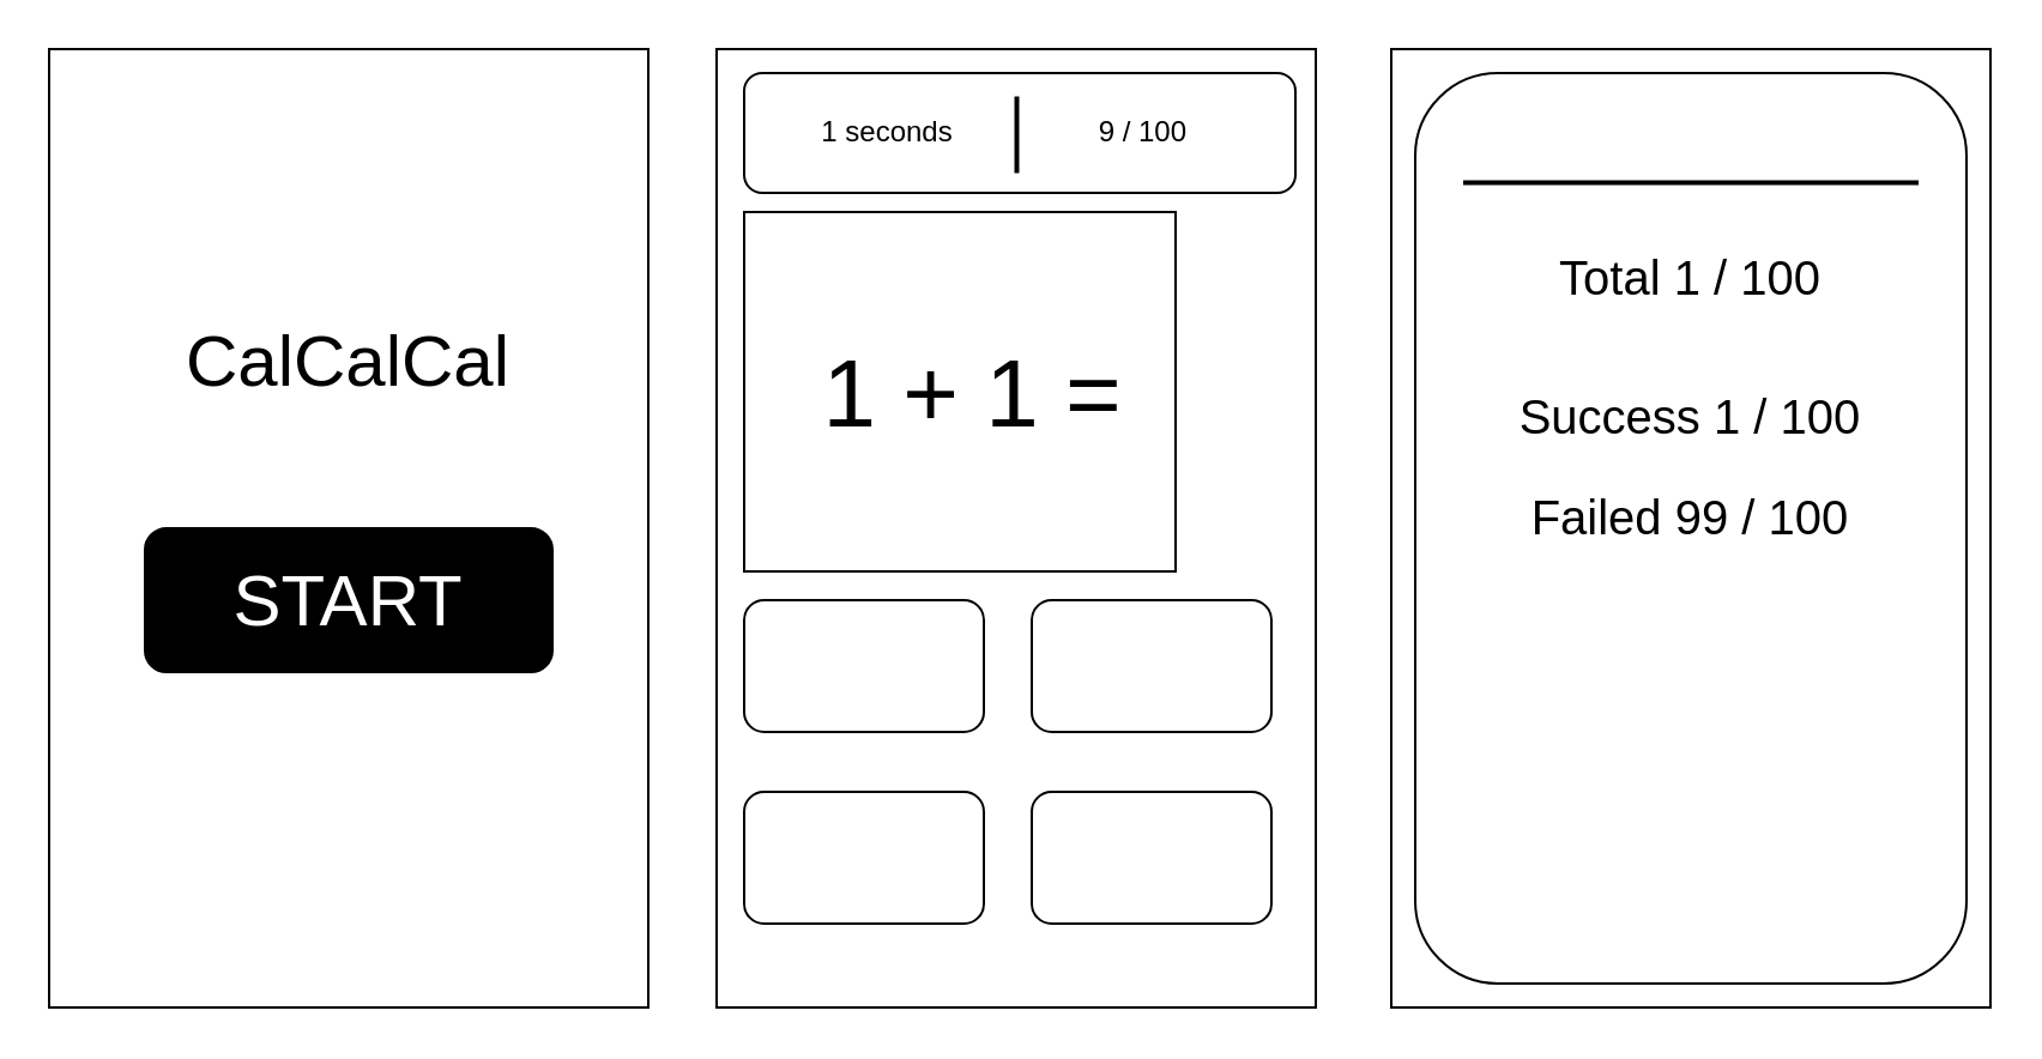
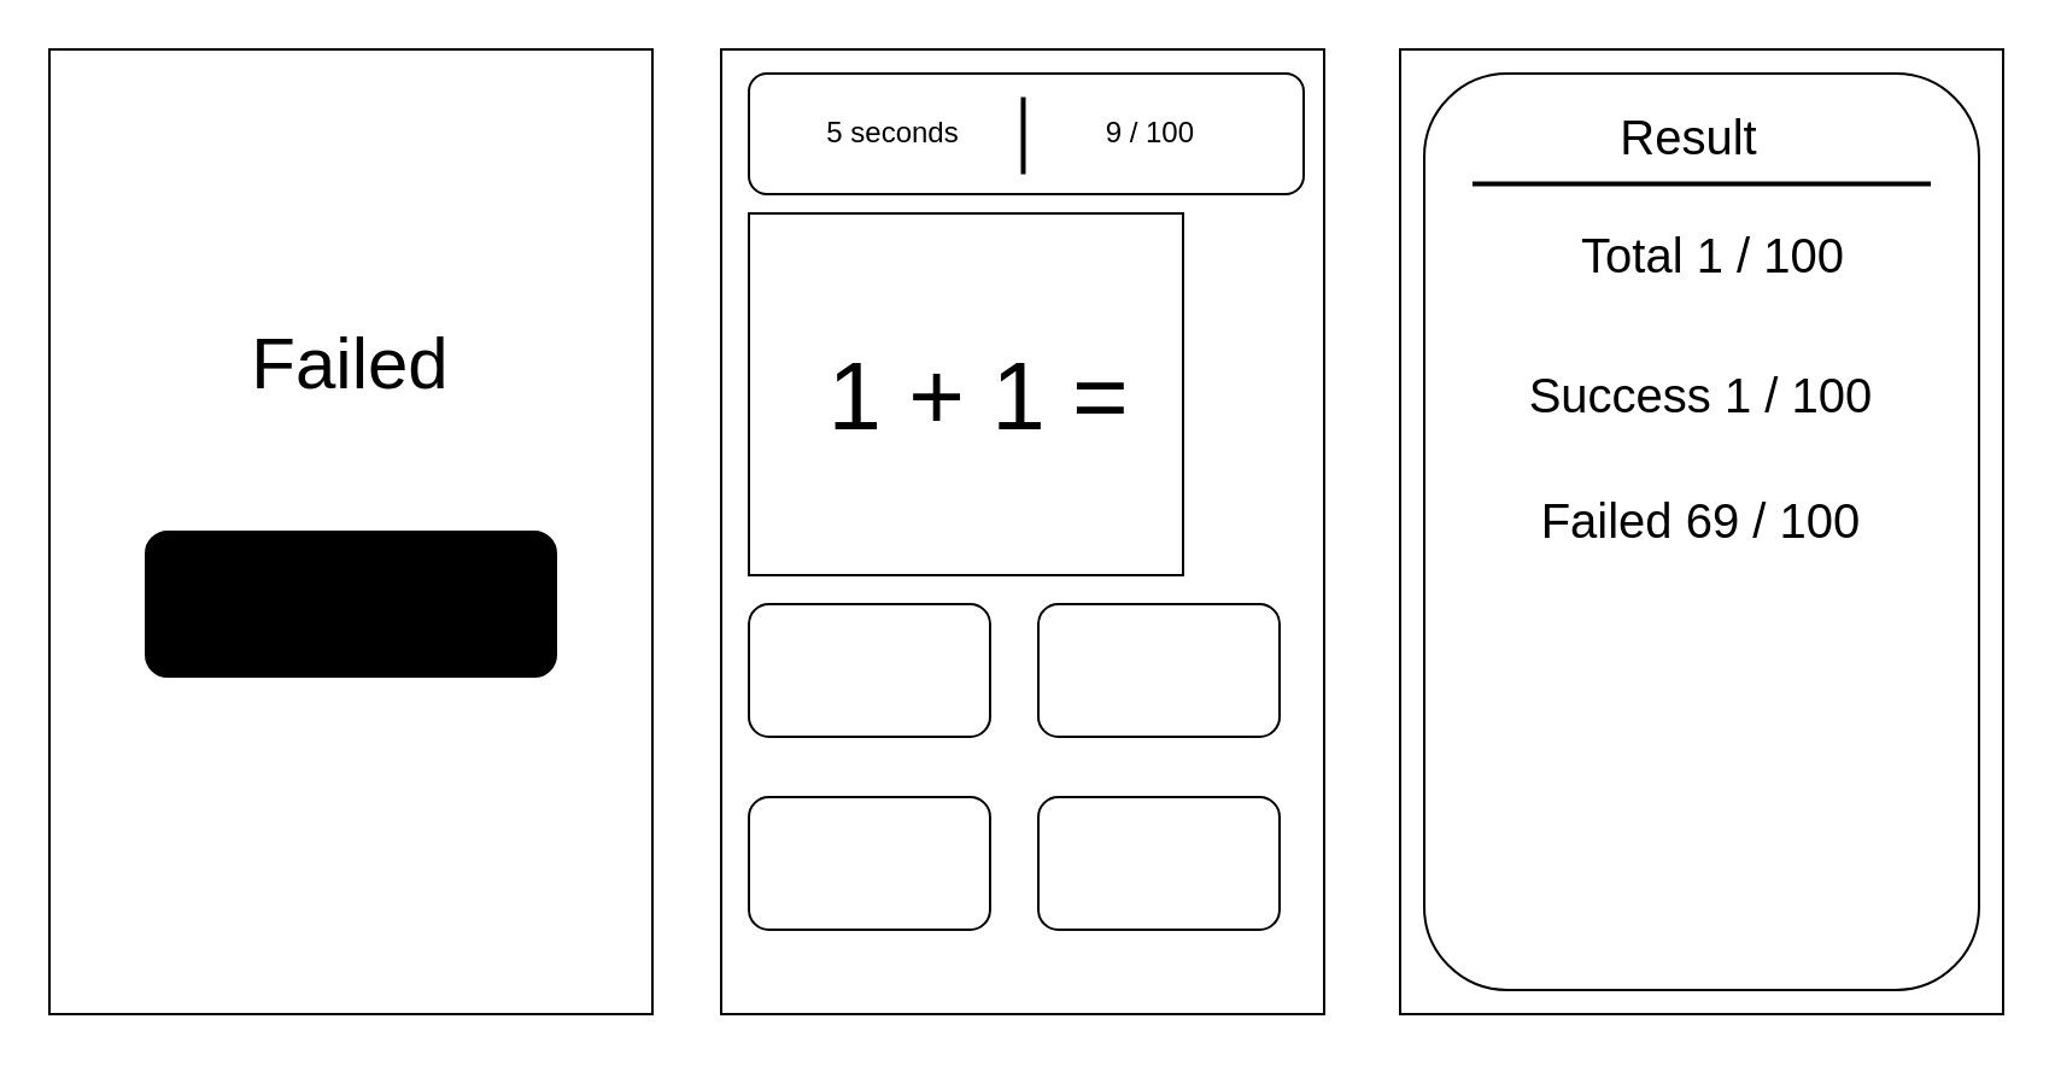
  <mxCell id="0" />
  <mxCell id="1" parent="0" />
  <mxCell id="2" value="" style="rounded=0;whiteSpace=wrap;html=1;" vertex="1" parent="1"><mxGeometry x="20" y="20" width="250" height="400" as="geometry" /></mxCell>
  <mxCell id="3" value="" style="rounded=0;whiteSpace=wrap;html=1;" vertex="1" parent="1"><mxGeometry x="298.5" y="20" width="250" height="400" as="geometry" /></mxCell>
  <mxCell id="4" value="" style="rounded=0;whiteSpace=wrap;html=1;" vertex="1" parent="1"><mxGeometry x="580" y="20" width="250" height="400" as="geometry" /></mxCell>
- <mxCell id="5" value="&lt;span style=&quot;font-size: 30px;&quot;&gt;CalCalCal&lt;/span&gt;" style="text;html=1;strokeColor=none;fillColor=none;align=center;verticalAlign=middle;whiteSpace=wrap;rounded=0;" vertex="1" parent="1"><mxGeometry x="65" y="130" width="160" height="40" as="geometry" /></mxCell>
+ <mxCell id="5" value="&lt;span style=&quot;font-size: 30px;&quot;&gt;Failed&lt;/span&gt;" style="text;html=1;strokeColor=none;fillColor=none;align=center;verticalAlign=middle;whiteSpace=wrap;rounded=0;" vertex="1" parent="1"><mxGeometry x="65" y="130" width="160" height="40" as="geometry" /></mxCell>
  <mxCell id="6" value="" style="rounded=1;whiteSpace=wrap;html=1;fillColor=#000000;" vertex="1" parent="1"><mxGeometry x="60" y="220" width="170" height="60" as="geometry" /></mxCell>
- <mxCell id="7" value="&lt;font color=&quot;#ffffff&quot; style=&quot;font-size: 30px;&quot;&gt;START&lt;/font&gt;" style="text;html=1;strokeColor=none;fillColor=none;align=center;verticalAlign=middle;whiteSpace=wrap;rounded=0;" vertex="1" parent="1"><mxGeometry x="60" y="235" width="170" height="30" as="geometry" /></mxCell>
  <mxCell id="8" value="" style="rounded=1;whiteSpace=wrap;html=1;" vertex="1" parent="1"><mxGeometry x="310" y="250" width="100" height="55" as="geometry" /></mxCell>
  <mxCell id="9" value="" style="rounded=1;whiteSpace=wrap;html=1;" vertex="1" parent="1"><mxGeometry x="430" y="250" width="100" height="55" as="geometry" /></mxCell>
  <mxCell id="10" value="" style="rounded=1;whiteSpace=wrap;html=1;" vertex="1" parent="1"><mxGeometry x="310" y="330" width="100" height="55" as="geometry" /></mxCell>
  <mxCell id="11" value="" style="rounded=1;whiteSpace=wrap;html=1;" vertex="1" parent="1"><mxGeometry x="430" y="330" width="100" height="55" as="geometry" /></mxCell>
  <mxCell id="12" value="&lt;font style=&quot;font-size: 40px;&quot;&gt;&amp;nbsp;1 + 1 =&lt;/font&gt;" style="rounded=0;whiteSpace=wrap;html=1;" vertex="1" parent="1"><mxGeometry x="310" y="88" width="180" height="150" as="geometry" /></mxCell>
  <mxCell id="13" value="" style="rounded=1;whiteSpace=wrap;html=1;" vertex="1" parent="1"><mxGeometry x="310" y="30" width="230" height="50" as="geometry" /></mxCell>
  <mxCell id="14" value="9 / 100 &amp;nbsp;" style="text;html=1;strokeColor=none;fillColor=none;align=center;verticalAlign=middle;whiteSpace=wrap;rounded=0;" vertex="1" parent="1"><mxGeometry x="420" y="40" width="120" height="30" as="geometry" /></mxCell>
- <mxCell id="15" value="1 seconds" style="text;html=1;strokeColor=none;fillColor=none;align=center;verticalAlign=middle;whiteSpace=wrap;rounded=0;" vertex="1" parent="1"><mxGeometry x="310" y="40" width="120" height="30" as="geometry" /></mxCell>
+ <mxCell id="15" value="5 seconds" style="text;html=1;strokeColor=none;fillColor=none;align=center;verticalAlign=middle;whiteSpace=wrap;rounded=0;" vertex="1" parent="1"><mxGeometry x="310" y="40" width="120" height="30" as="geometry" /></mxCell>
  <mxCell id="16" value="" style="line;strokeWidth=2;html=1;rotation=-90;" vertex="1" parent="1"><mxGeometry x="407.75" y="50.75" width="32" height="10" as="geometry" /></mxCell>
  <mxCell id="17" value="" style="rounded=1;whiteSpace=wrap;html=1;" vertex="1" parent="1"><mxGeometry x="590" y="30" width="230" height="380" as="geometry" /></mxCell>
+ <mxCell id="18" value="&lt;font style=&quot;font-size: 20px;&quot;&gt;Result&lt;/font&gt;" style="text;html=1;strokeColor=none;fillColor=none;align=center;verticalAlign=middle;whiteSpace=wrap;rounded=0;" vertex="1" parent="1"><mxGeometry x="670" y="40.75" width="60" height="30" as="geometry" /></mxCell>
  <mxCell id="19" value="" style="line;strokeWidth=2;html=1;" vertex="1" parent="1"><mxGeometry x="610" y="70.75" width="190" height="10" as="geometry" /></mxCell>
- <mxCell id="20" value="&lt;span style=&quot;font-size: 20px;&quot;&gt;Total 1 / 100&lt;/span&gt;" style="text;html=1;strokeColor=none;fillColor=none;align=center;verticalAlign=middle;whiteSpace=wrap;rounded=0;" vertex="1" parent="1"><mxGeometry x="610" y="100" width="190" height="30" as="geometry" /></mxCell>
- <mxCell id="21" value="&lt;span style=&quot;font-size: 20px;&quot;&gt;Success 1 / 100&lt;/span&gt;" style="text;html=1;strokeColor=none;fillColor=none;align=center;verticalAlign=middle;whiteSpace=wrap;rounded=0;" vertex="1" parent="1"><mxGeometry x="610" y="158" width="190" height="30" as="geometry" /></mxCell>
- <mxCell id="22" value="&lt;span style=&quot;font-size: 20px;&quot;&gt;Failed 99 / 100&lt;/span&gt;" style="text;html=1;strokeColor=none;fillColor=none;align=center;verticalAlign=middle;whiteSpace=wrap;rounded=0;" vertex="1" parent="1"><mxGeometry x="610" y="200" width="190" height="30" as="geometry" /></mxCell>
+ <mxCell id="20" value="&lt;span style=&quot;font-size: 20px;&quot;&gt;Total 1 / 100&lt;/span&gt;" style="text;html=1;strokeColor=none;fillColor=none;align=center;verticalAlign=middle;whiteSpace=wrap;rounded=0;" vertex="1" parent="1"><mxGeometry x="615" y="90" width="190" height="30" as="geometry" /></mxCell>
+ <mxCell id="21" value="&lt;span style=&quot;font-size: 20px;&quot;&gt;Success 1 / 100&lt;/span&gt;" style="text;html=1;strokeColor=none;fillColor=none;align=center;verticalAlign=middle;whiteSpace=wrap;rounded=0;" vertex="1" parent="1"><mxGeometry x="610" y="148" width="190" height="30" as="geometry" /></mxCell>
+ <mxCell id="22" value="&lt;span style=&quot;font-size: 20px;&quot;&gt;Failed 69 / 100&lt;/span&gt;" style="text;html=1;strokeColor=none;fillColor=none;align=center;verticalAlign=middle;whiteSpace=wrap;rounded=0;" vertex="1" parent="1"><mxGeometry x="610" y="200" width="190" height="30" as="geometry" /></mxCell>
